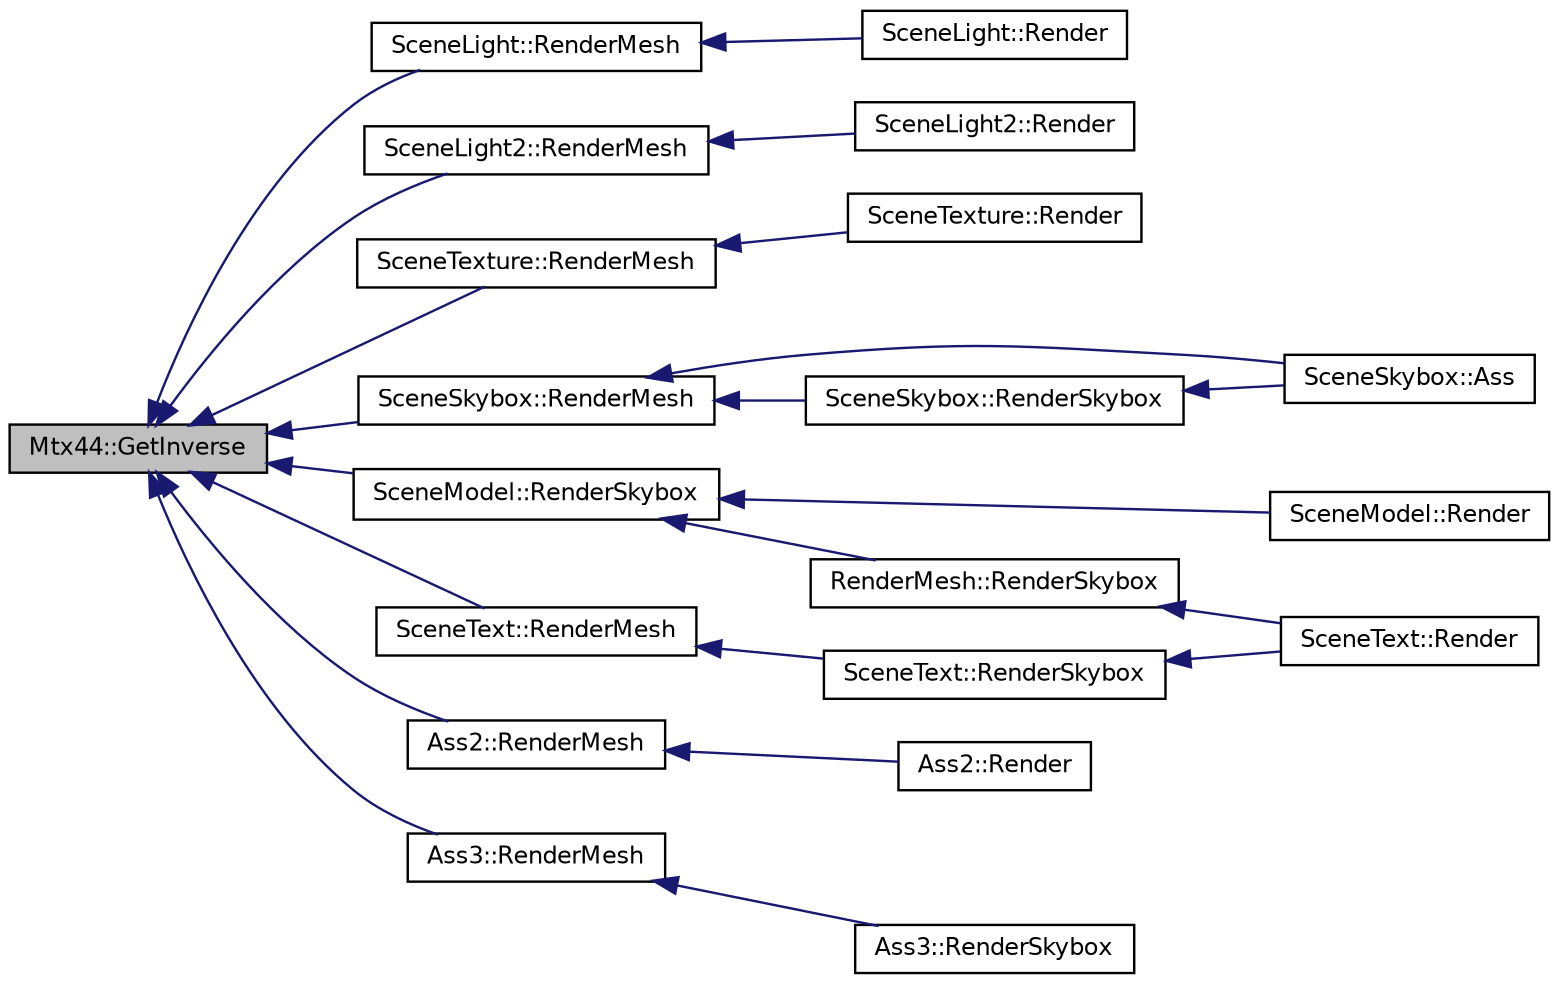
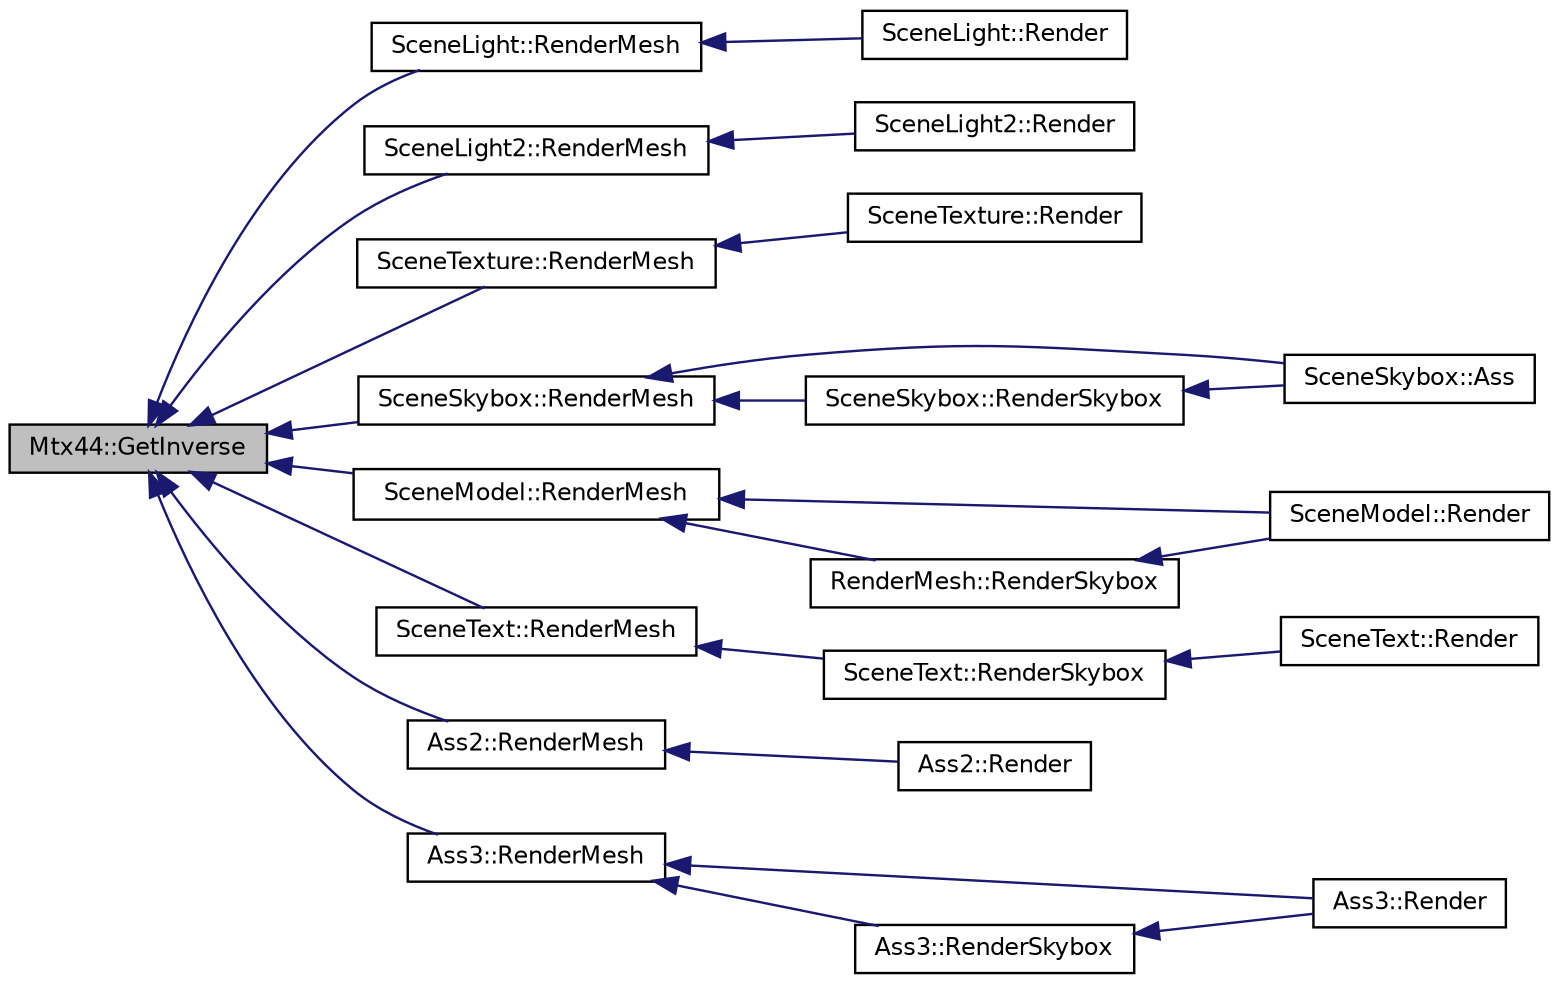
  digraph {
    rankdir=LR
    node [color=black fontname=Helvetica fontsize=10 shape=record]
    edge [color=midnightblue dir=back fontname=Helvetica fontsize=10 labelfontname=Helvetica labelfontsize=10 style=solid]
    n1 [fillcolor=grey75 fontcolor=black height=0.2 label="Mtx44::GetInverse" style=filled width=0.4]
    n2 [height=0.2 label="SceneLight::RenderMesh" width=0.4]
    n3 [height=0.2 label="SceneLight2::RenderMesh" width=0.4]
    n4 [height=0.2 label="SceneTexture::RenderMesh" width=0.4]
    n5 [height=0.2 label="SceneSkybox::RenderMesh" width=0.4]
-   n6 [height=0.2 label="SceneModel::RenderSkybox" width=0.4]
+   n6 [height=0.2 label="SceneModel::RenderMesh" width=0.4]
    n7 [height=0.2 label="SceneText::RenderMesh" width=0.4]
    n8 [height=0.2 label="Ass2::RenderMesh" width=0.4]
    n9 [height=0.2 label="Ass3::RenderMesh" width=0.4]
    n10 [height=0.2 label="SceneLight::Render" width=0.4]
    n11 [height=0.2 label="SceneLight2::Render" width=0.4]
    n12 [height=0.2 label="SceneTexture::Render" width=0.4]
    n13 [height=0.2 label="SceneSkybox::Ass" width=0.4]
    n14 [height=0.2 label="SceneSkybox::RenderSkybox" width=0.4]
    n15 [height=0.2 label="SceneModel::Render" width=0.4]
    n16 [height=0.2 label="RenderMesh::RenderSkybox" width=0.4]
    n17 [height=0.2 label="SceneText::RenderSkybox" width=0.4]
    n18 [height=0.2 label="Ass2::Render" width=0.4]
+   n19 [height=0.2 label="Ass3::Render" width=0.4]
    n20 [height=0.2 label="Ass3::RenderSkybox" width=0.4]
    n21 [height=0.2 label="SceneText::Render" width=0.4]
    n1 -> n2
    n1 -> n3
    n1 -> n4
    n1 -> n5
    n1 -> n6
    n1 -> n7
    n1 -> n8
    n1 -> n9
    n2 -> n10
    n3 -> n11
    n4 -> n12
    n5 -> n13
    n5 -> n14
    n6 -> n15
    n6 -> n16
    n7 -> n17
    n8 -> n18
+   n9 -> n19
    n9 -> n20
    n14 -> n13
-   n16 -> n21
+   n16 -> n15
    n17 -> n21
+   n20 -> n19
  }
